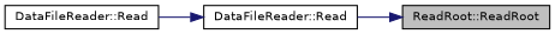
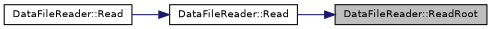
  digraph {
    rankdir=RL
    node [color=black fillcolor=white fontname=Helvetica fontsize=10 shape=record style=filled]
    edge [color=midnightblue dir=back fontname=Helvetica fontsize=10 labelfontname=Helvetica labelfontsize=10 style=solid]
-   n1 [fillcolor=grey75 fontcolor=black height=0.2 label="ReadRoot::ReadRoot" width=0.4]
+   n1 [fillcolor=grey75 fontcolor=black height=0.2 label="DataFileReader::ReadRoot" width=0.4]
    n2 [height=0.2 label="DataFileReader::Read" width=0.4]
    n3 [height=0.2 label="DataFileReader::Read" width=0.4]
    n1 -> n2
    n2 -> n3
  }
